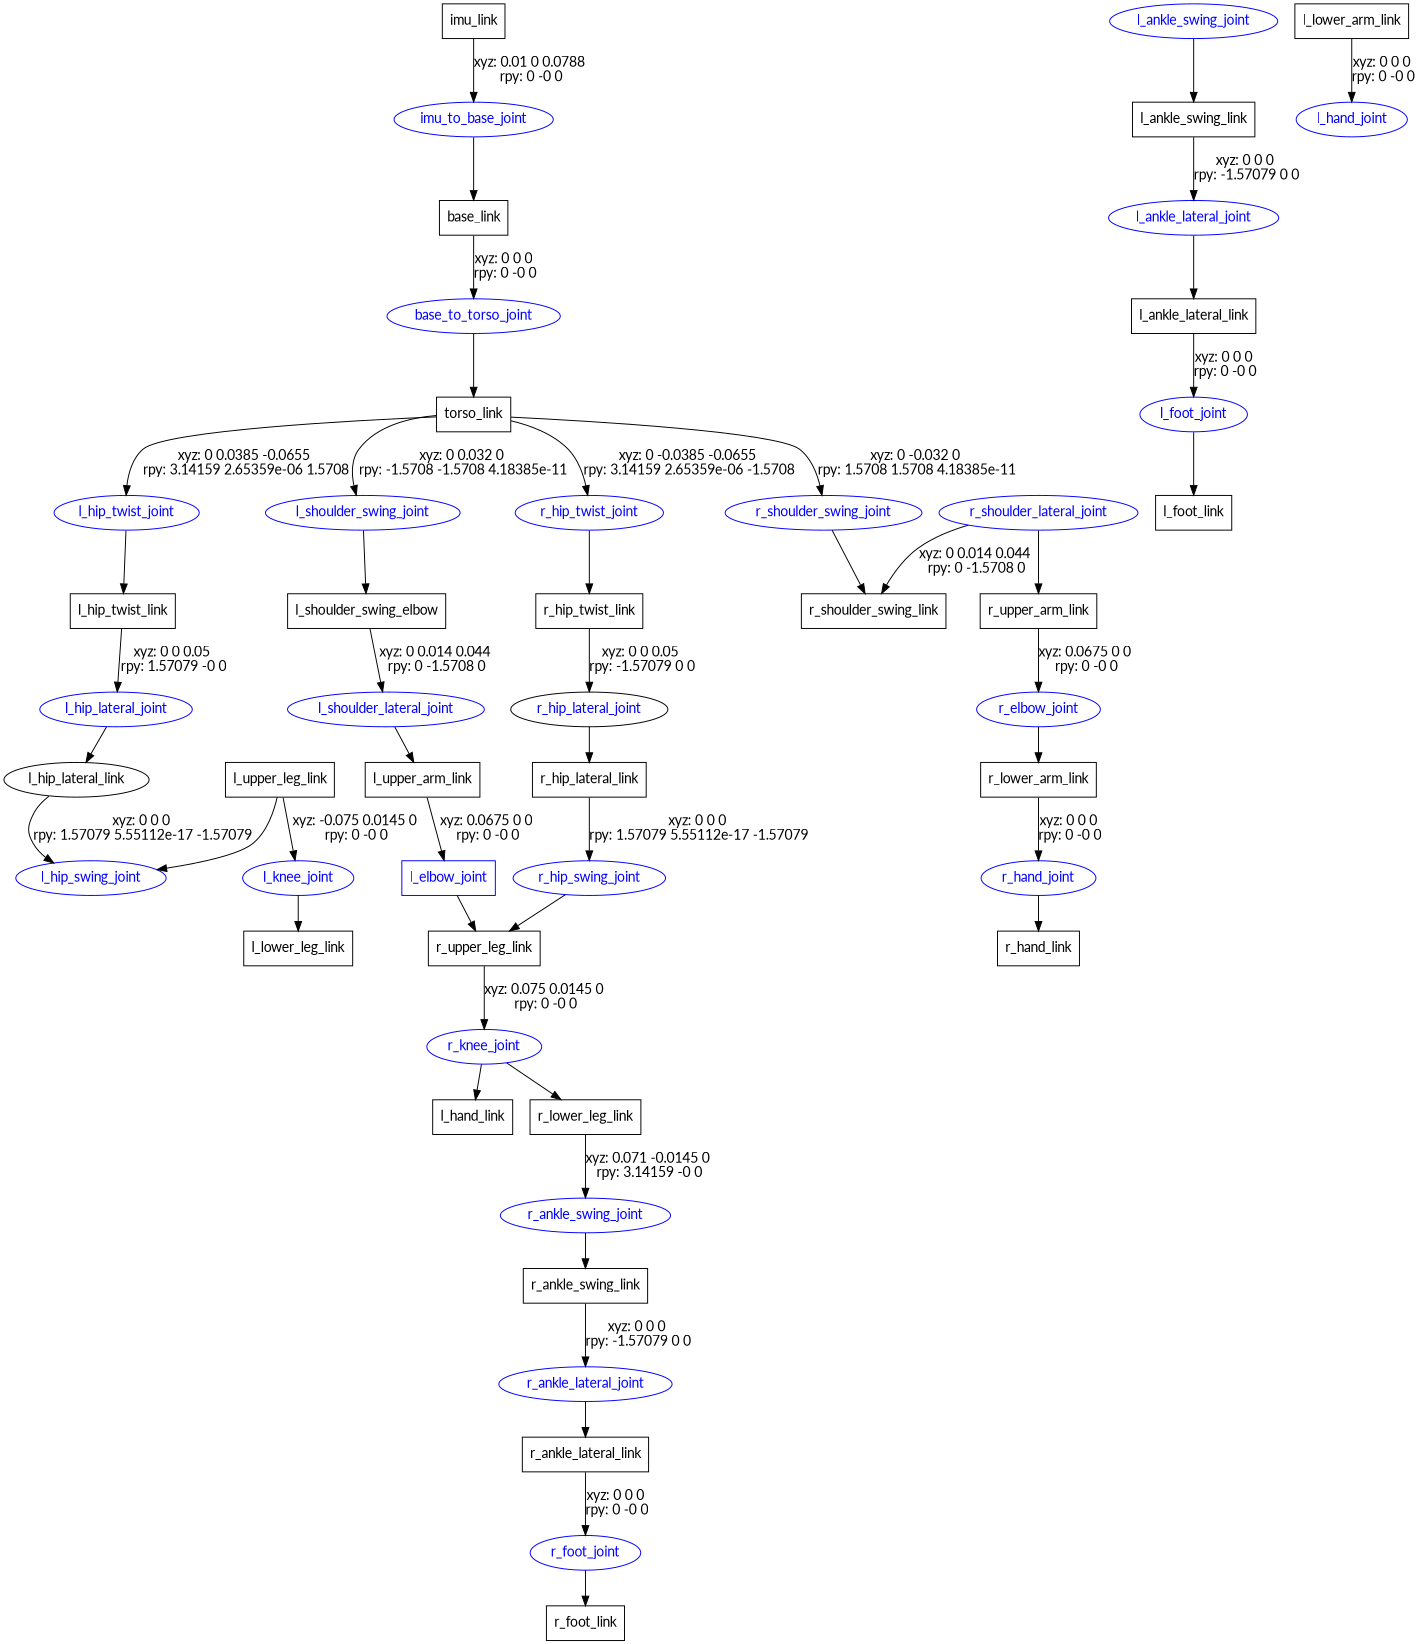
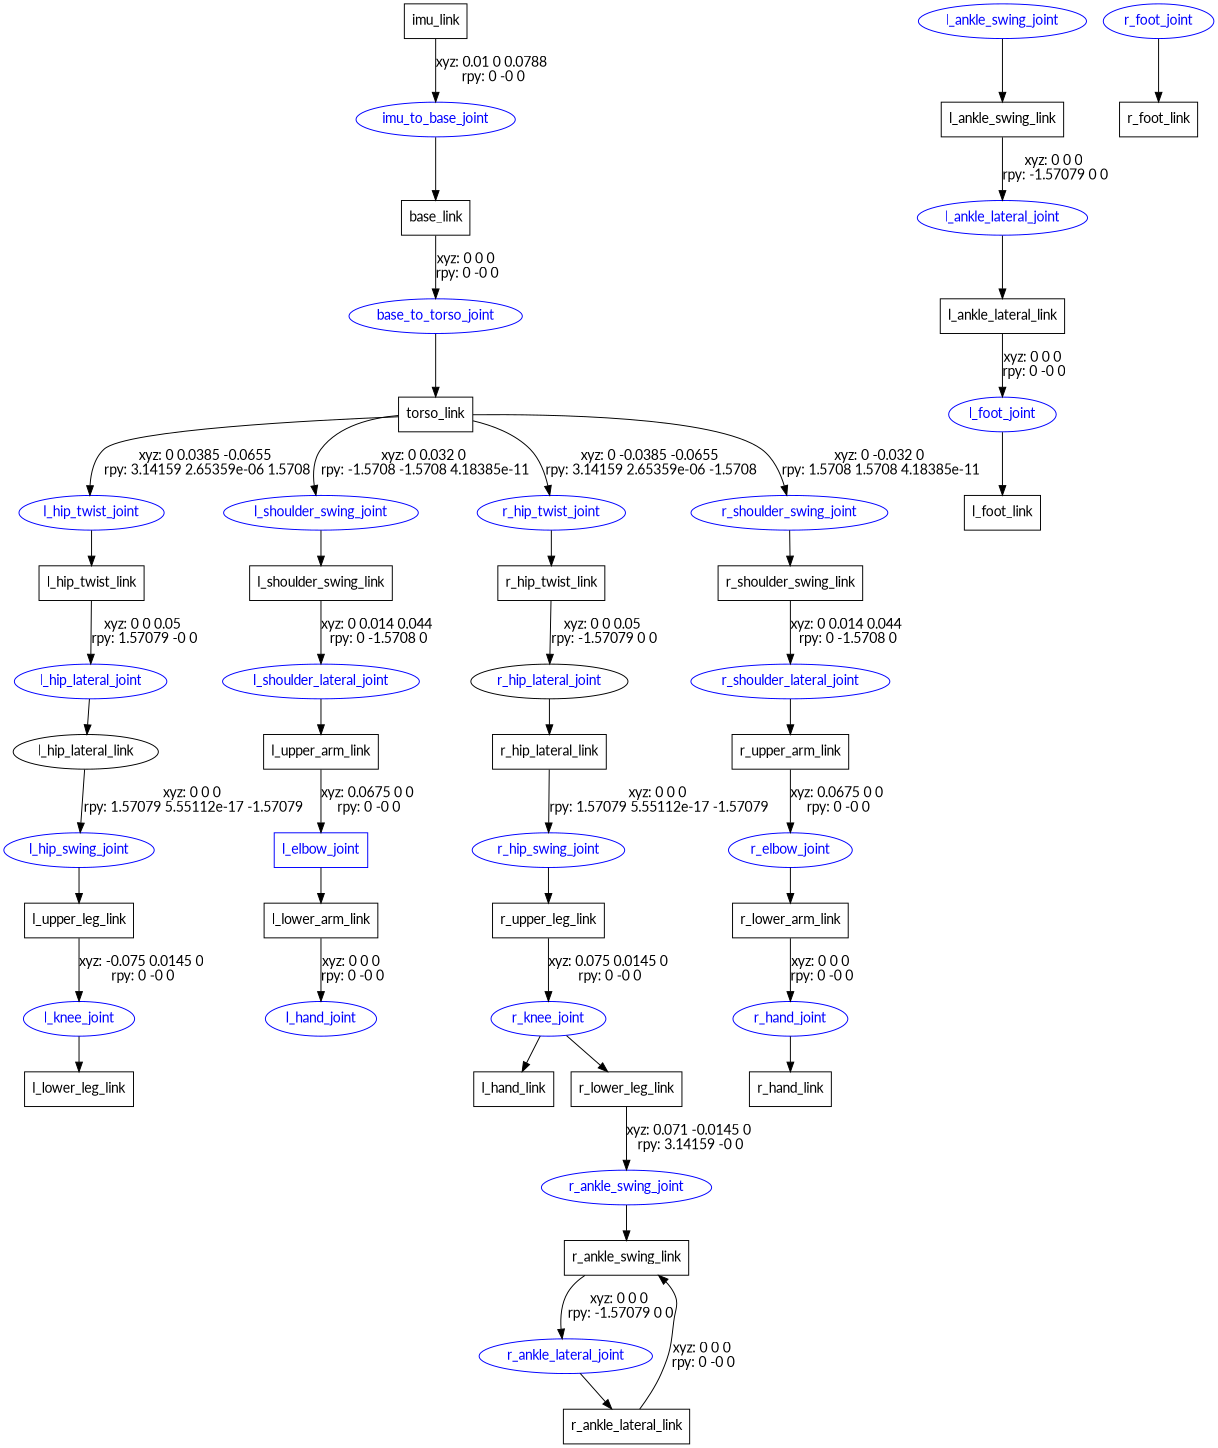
  digraph {
    fontname=Lato
    node [fontname=Lato shape=box]
    edge [fontname=Lato]
    n1 [label=imu_link]
    imu_to_base_joint [color=blue fontcolor=blue shape=ellipse]
    n3 [label=base_link]
    base_to_torso_joint [color=blue fontcolor=blue shape=ellipse]
    n5 [label=torso_link]
    l_hip_twist_joint [color=blue fontcolor=blue shape=ellipse]
    l_shoulder_swing_joint [color=blue fontcolor=blue shape=ellipse]
    r_hip_twist_joint [color=blue fontcolor=blue shape=ellipse]
    r_shoulder_swing_joint [color=blue fontcolor=blue shape=ellipse]
    n10 [label=l_hip_twist_link]
-   n11 [label=l_shoulder_swing_elbow]
+   n11 [label=l_shoulder_swing_link]
    n12 [label=r_hip_twist_link]
    n13 [label=r_shoulder_swing_link]
    l_hip_lateral_joint [color=blue fontcolor=blue shape=ellipse]
    n15 [label=l_hip_lateral_link shape=ellipse]
    l_hip_swing_joint [color=blue fontcolor=blue shape=ellipse]
    n17 [label=l_upper_leg_link]
    l_knee_joint [color=blue fontcolor=blue shape=ellipse]
    n19 [label=l_lower_leg_link]
    l_ankle_swing_joint [color=blue fontcolor=blue shape=ellipse]
    n21 [label=l_ankle_swing_link]
    l_ankle_lateral_joint [color=blue fontcolor=blue shape=ellipse]
    n23 [label=l_ankle_lateral_link]
    l_foot_joint [color=blue fontcolor=blue shape=ellipse]
    n25 [label=l_foot_link]
    l_shoulder_lateral_joint [color=blue fontcolor=blue shape=ellipse]
    n27 [label=l_upper_arm_link]
    l_elbow_joint [color=blue fontcolor=blue]
    n29 [label=l_lower_arm_link]
    l_hand_joint [color=blue fontcolor=blue shape=ellipse]
    n31 [label=l_hand_link]
    r_hip_lateral_joint [color=black fontcolor=blue shape=ellipse]
    n33 [label=r_hip_lateral_link]
    r_hip_swing_joint [color=blue fontcolor=blue shape=ellipse]
    n35 [label=r_upper_leg_link]
    r_knee_joint [color=blue fontcolor=blue shape=ellipse]
    n37 [label=r_lower_leg_link]
    r_ankle_swing_joint [color=blue fontcolor=blue shape=ellipse]
    n39 [label=r_ankle_swing_link]
    r_ankle_lateral_joint [color=blue fontcolor=blue shape=ellipse]
    n41 [label=r_ankle_lateral_link]
    r_foot_joint [color=blue fontcolor=blue shape=ellipse]
    n43 [label=r_foot_link]
    r_shoulder_lateral_joint [color=blue fontcolor=blue shape=ellipse]
    n45 [label=r_upper_arm_link]
    r_elbow_joint [color=blue fontcolor=blue shape=ellipse]
    n47 [label=r_lower_arm_link]
    r_hand_joint [color=blue fontcolor=blue shape=ellipse]
    n49 [label=r_hand_link]
    n1 -> imu_to_base_joint [label="xyz: 0.01 0 0.0788 \nrpy: 0 -0 0"]
    imu_to_base_joint -> n3
    n3 -> base_to_torso_joint [label="xyz: 0 0 0 \nrpy: 0 -0 0"]
    base_to_torso_joint -> n5
    n5 -> l_hip_twist_joint [label="xyz: 0 0.0385 -0.0655 \nrpy: 3.14159 2.65359e-06 1.5708"]
    n5 -> l_shoulder_swing_joint [label="xyz: 0 0.032 0 \nrpy: -1.5708 -1.5708 4.18385e-11"]
    n5 -> r_hip_twist_joint [label="xyz: 0 -0.0385 -0.0655 \nrpy: 3.14159 2.65359e-06 -1.5708"]
    n5 -> r_shoulder_swing_joint [label="xyz: 0 -0.032 0 \nrpy: 1.5708 1.5708 4.18385e-11"]
    l_hip_twist_joint -> n10
    l_shoulder_swing_joint -> n11
    r_hip_twist_joint -> n12
    r_shoulder_swing_joint -> n13
    n10 -> l_hip_lateral_joint [label="xyz: 0 0 0.05 \nrpy: 1.57079 -0 0"]
    n11 -> l_shoulder_lateral_joint [label="xyz: 0 0.014 0.044 \nrpy: 0 -1.5708 0"]
    n12 -> r_hip_lateral_joint [label="xyz: 0 0 0.05 \nrpy: -1.57079 0 0"]
-   r_shoulder_lateral_joint -> n13 [label="xyz: 0 0.014 0.044 \nrpy: 0 -1.5708 0"]
+   n13 -> r_shoulder_lateral_joint [label="xyz: 0 0.014 0.044 \nrpy: 0 -1.5708 0"]
    l_hip_lateral_joint -> n15
    n15 -> l_hip_swing_joint [label="xyz: 0 0 0 \nrpy: 1.57079 5.55112e-17 -1.57079"]
-   n17 -> l_hip_swing_joint
+   l_hip_swing_joint -> n17
    n17 -> l_knee_joint [label="xyz: -0.075 0.0145 0 \nrpy: 0 -0 0"]
    l_knee_joint -> n19
    l_ankle_swing_joint -> n21
    n21 -> l_ankle_lateral_joint [label="xyz: 0 0 0 \nrpy: -1.57079 0 0"]
    l_ankle_lateral_joint -> n23
    n23 -> l_foot_joint [label="xyz: 0 0 0 \nrpy: 0 -0 0"]
    l_foot_joint -> n25
    l_shoulder_lateral_joint -> n27
    n27 -> l_elbow_joint [label="xyz: 0.0675 0 0 \nrpy: 0 -0 0"]
-   l_elbow_joint -> n35
+   l_elbow_joint -> n29
    n29 -> l_hand_joint [label="xyz: 0 0 0 \nrpy: 0 -0 0"]
    r_hip_lateral_joint -> n33
    n33 -> r_hip_swing_joint [label="xyz: 0 0 0 \nrpy: 1.57079 5.55112e-17 -1.57079"]
    r_hip_swing_joint -> n35
    n35 -> r_knee_joint [label="xyz: 0.075 0.0145 0 \nrpy: 0 -0 0"]
    r_knee_joint -> n31
    r_knee_joint -> n37
    n37 -> r_ankle_swing_joint [label="xyz: 0.071 -0.0145 0 \nrpy: 3.14159 -0 0"]
    r_ankle_swing_joint -> n39
    n39 -> r_ankle_lateral_joint [label="xyz: 0 0 0 \nrpy: -1.57079 0 0"]
    r_ankle_lateral_joint -> n41
-   n41 -> r_foot_joint [label="xyz: 0 0 0 \nrpy: 0 -0 0"]
+   n41 -> n39 [label="xyz: 0 0 0 \nrpy: 0 -0 0"]
    r_foot_joint -> n43
    r_shoulder_lateral_joint -> n45
    n45 -> r_elbow_joint [label="xyz: 0.0675 0 0 \nrpy: 0 -0 0"]
    r_elbow_joint -> n47
    n47 -> r_hand_joint [label="xyz: 0 0 0 \nrpy: 0 -0 0"]
    r_hand_joint -> n49
  }
